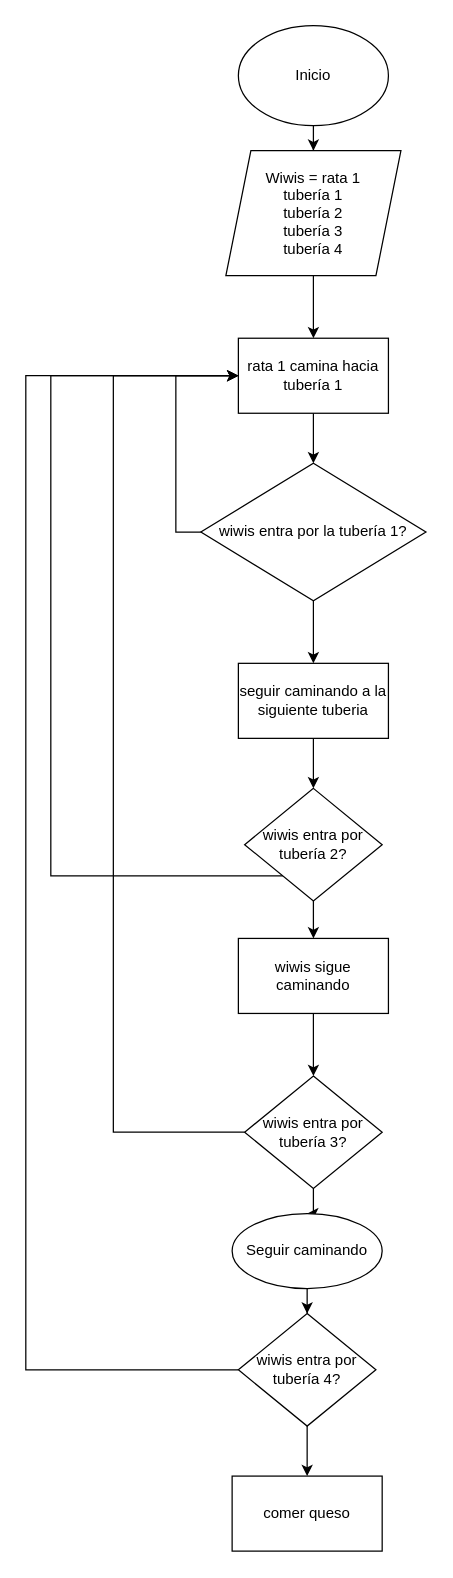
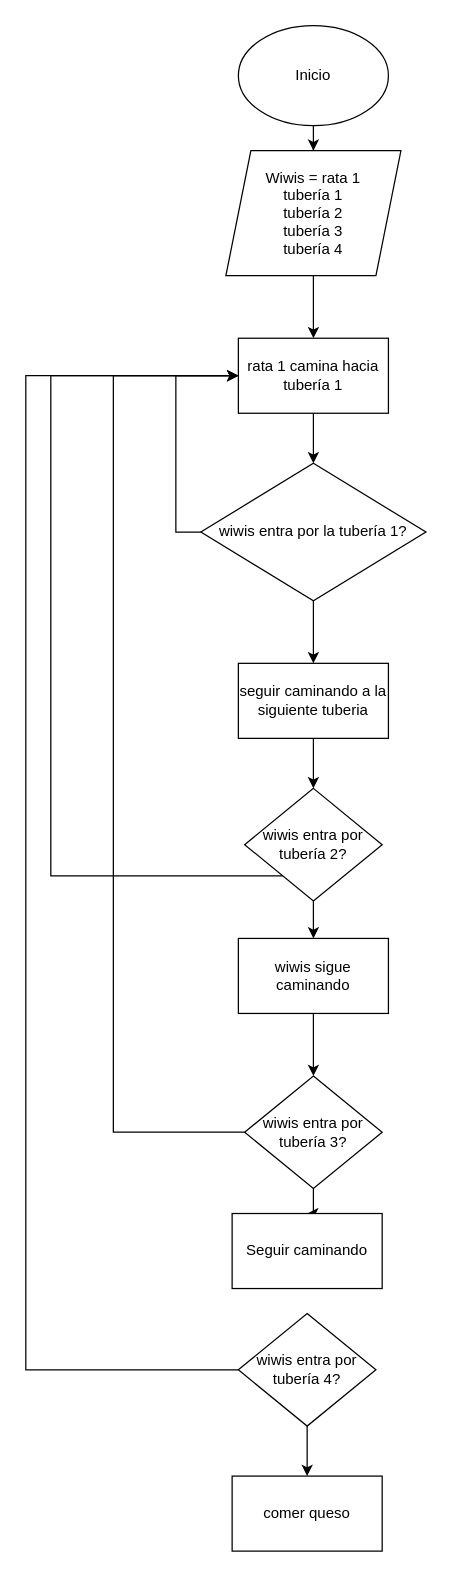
  <mxCell id="0" />
  <mxCell id="1" parent="0" />
  <mxCell id="2" value="" style="edgeStyle=orthogonalEdgeStyle;rounded=0;orthogonalLoop=1;jettySize=auto;html=1;" edge="1" parent="1" source="3" target="5"><mxGeometry relative="1" as="geometry" /></mxCell>
  <mxCell id="3" value="Inicio" style="ellipse;whiteSpace=wrap;html=1;" vertex="1" parent="1"><mxGeometry x="190" y="20" width="120" height="80" as="geometry" /></mxCell>
  <mxCell id="4" value="" style="edgeStyle=orthogonalEdgeStyle;rounded=0;orthogonalLoop=1;jettySize=auto;html=1;" edge="1" parent="1" source="5" target="7"><mxGeometry relative="1" as="geometry" /></mxCell>
  <mxCell id="5" value="Wiwis = rata 1&lt;br&gt;tubería 1&lt;br&gt;tubería 2&lt;br&gt;tubería 3&lt;br&gt;tubería 4" style="shape=parallelogram;perimeter=parallelogramPerimeter;whiteSpace=wrap;html=1;fixedSize=1;" vertex="1" parent="1"><mxGeometry x="180" y="120" width="140" height="100" as="geometry" /></mxCell>
  <mxCell id="6" value="" style="edgeStyle=orthogonalEdgeStyle;rounded=0;orthogonalLoop=1;jettySize=auto;html=1;" edge="1" parent="1" source="7" target="10"><mxGeometry relative="1" as="geometry" /></mxCell>
  <mxCell id="7" value="rata 1 camina hacia tubería 1" style="whiteSpace=wrap;html=1;" vertex="1" parent="1"><mxGeometry x="190" y="270" width="120" height="60" as="geometry" /></mxCell>
  <mxCell id="8" value="" style="edgeStyle=orthogonalEdgeStyle;rounded=0;orthogonalLoop=1;jettySize=auto;html=1;" edge="1" parent="1" source="10" target="12"><mxGeometry relative="1" as="geometry" /></mxCell>
  <mxCell id="9" style="edgeStyle=orthogonalEdgeStyle;rounded=0;orthogonalLoop=1;jettySize=auto;html=1;entryX=0;entryY=0.5;entryDx=0;entryDy=0;" edge="1" parent="1" source="10" target="7"><mxGeometry relative="1" as="geometry"><Array as="points"><mxPoint x="140" y="425" /><mxPoint x="140" y="300" /></Array></mxGeometry></mxCell>
  <mxCell id="10" value="wiwis entra por la tubería 1?" style="rhombus;whiteSpace=wrap;html=1;" vertex="1" parent="1"><mxGeometry x="160" y="370" width="180" height="110" as="geometry" /></mxCell>
  <mxCell id="11" value="" style="edgeStyle=orthogonalEdgeStyle;rounded=0;orthogonalLoop=1;jettySize=auto;html=1;" edge="1" parent="1" source="12" target="15"><mxGeometry relative="1" as="geometry" /></mxCell>
  <mxCell id="12" value="seguir caminando a la siguiente tuberia" style="whiteSpace=wrap;html=1;" vertex="1" parent="1"><mxGeometry x="190" y="530" width="120" height="60" as="geometry" /></mxCell>
  <mxCell id="13" style="edgeStyle=orthogonalEdgeStyle;rounded=0;orthogonalLoop=1;jettySize=auto;html=1;entryX=0;entryY=0.5;entryDx=0;entryDy=0;" edge="1" parent="1" source="15" target="7"><mxGeometry relative="1" as="geometry"><Array as="points"><mxPoint x="40" y="700" /><mxPoint x="40" y="300" /></Array></mxGeometry></mxCell>
  <mxCell id="14" value="" style="edgeStyle=orthogonalEdgeStyle;rounded=0;orthogonalLoop=1;jettySize=auto;html=1;" edge="1" parent="1" source="15" target="17"><mxGeometry relative="1" as="geometry" /></mxCell>
  <mxCell id="15" value="wiwis entra por tubería 2?" style="rhombus;whiteSpace=wrap;html=1;" vertex="1" parent="1"><mxGeometry x="195" y="630" width="110" height="90" as="geometry" /></mxCell>
  <mxCell id="16" value="" style="edgeStyle=orthogonalEdgeStyle;rounded=0;orthogonalLoop=1;jettySize=auto;html=1;" edge="1" parent="1" source="17" target="20"><mxGeometry relative="1" as="geometry" /></mxCell>
  <mxCell id="17" value="wiwis sigue caminando" style="whiteSpace=wrap;html=1;" vertex="1" parent="1"><mxGeometry x="190" y="750" width="120" height="60" as="geometry" /></mxCell>
  <mxCell id="18" style="edgeStyle=orthogonalEdgeStyle;rounded=0;orthogonalLoop=1;jettySize=auto;html=1;entryX=0;entryY=0.5;entryDx=0;entryDy=0;" edge="1" parent="1" source="20" target="7"><mxGeometry relative="1" as="geometry"><Array as="points"><mxPoint x="90" y="905" /><mxPoint x="90" y="300" /></Array></mxGeometry></mxCell>
  <mxCell id="19" value="" style="edgeStyle=orthogonalEdgeStyle;rounded=0;orthogonalLoop=1;jettySize=auto;html=1;" edge="1" parent="1" source="20" target="22"><mxGeometry relative="1" as="geometry" /></mxCell>
  <mxCell id="20" value="wiwis entra por tubería 3?" style="rhombus;whiteSpace=wrap;html=1;" vertex="1" parent="1"><mxGeometry x="195" y="860" width="110" height="90" as="geometry" /></mxCell>
- <mxCell id="21" style="edgeStyle=orthogonalEdgeStyle;rounded=0;orthogonalLoop=1;jettySize=auto;html=1;entryX=0.5;entryY=0;entryDx=0;entryDy=0;" edge="1" parent="1" source="22" target="25"><mxGeometry relative="1" as="geometry" /></mxCell>
- <mxCell id="22" value="Seguir caminando" style="ellipse;whiteSpace=wrap;html=1;" vertex="1" parent="1"><mxGeometry x="185" y="970" width="120" height="60" as="geometry" /></mxCell>
+ <mxCell id="22" value="Seguir caminando" style="whiteSpace=wrap;html=1;" vertex="1" parent="1"><mxGeometry x="185" y="970" width="120" height="60" as="geometry" /></mxCell>
  <mxCell id="23" value="" style="edgeStyle=orthogonalEdgeStyle;rounded=0;orthogonalLoop=1;jettySize=auto;html=1;" edge="1" parent="1" source="25" target="26"><mxGeometry relative="1" as="geometry" /></mxCell>
  <mxCell id="24" style="edgeStyle=orthogonalEdgeStyle;rounded=0;orthogonalLoop=1;jettySize=auto;html=1;entryX=0;entryY=0.5;entryDx=0;entryDy=0;" edge="1" parent="1" source="25" target="7"><mxGeometry relative="1" as="geometry"><Array as="points"><mxPoint x="20" y="1095" /><mxPoint x="20" y="300" /></Array></mxGeometry></mxCell>
  <mxCell id="25" value="wiwis entra por tubería 4?" style="rhombus;whiteSpace=wrap;html=1;" vertex="1" parent="1"><mxGeometry x="190" y="1050" width="110" height="90" as="geometry" /></mxCell>
  <mxCell id="26" value="comer queso" style="whiteSpace=wrap;html=1;" vertex="1" parent="1"><mxGeometry x="185" y="1180" width="120" height="60" as="geometry" /></mxCell>
